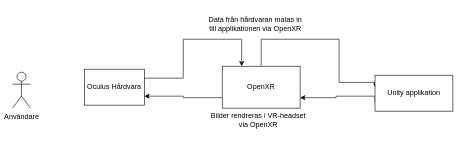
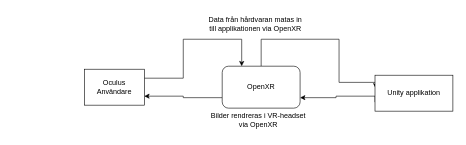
  <mxCell id="0" />
  <mxCell id="1" parent="0" />
  <mxCell id="2" style="edgeStyle=orthogonalEdgeStyle;rounded=0;orthogonalLoop=1;jettySize=auto;html=1;exitX=1;exitY=0.25;exitDx=0;exitDy=0;entryX=0.25;entryY=0;entryDx=0;entryDy=0;" parent="1" source="3" target="6" edge="1"><mxGeometry relative="1" as="geometry"><Array as="points"><mxPoint x="305" y="130" /><mxPoint x="305" y="65" /><mxPoint x="403" y="65" /></Array></mxGeometry></mxCell>
- <mxCell id="3" value="Oculus Hårdvara" style="rounded=0;whiteSpace=wrap;html=1;" parent="1" vertex="1"><mxGeometry x="140" y="115" width="100" height="60" as="geometry" /></mxCell>
+ <mxCell id="3" value="Oculus Användare" style="rounded=0;whiteSpace=wrap;html=1;" parent="1" vertex="1"><mxGeometry x="140" y="115" width="100" height="60" as="geometry" /></mxCell>
  <mxCell id="4" style="edgeStyle=orthogonalEdgeStyle;rounded=0;orthogonalLoop=1;jettySize=auto;html=1;exitX=0;exitY=0.75;exitDx=0;exitDy=0;entryX=1;entryY=0.75;entryDx=0;entryDy=0;" parent="1" source="6" target="3" edge="1"><mxGeometry relative="1" as="geometry" /></mxCell>
  <mxCell id="5" style="edgeStyle=orthogonalEdgeStyle;rounded=0;orthogonalLoop=1;jettySize=auto;html=1;exitX=0.5;exitY=0;exitDx=0;exitDy=0;entryX=0.008;entryY=0.367;entryDx=0;entryDy=0;entryPerimeter=0;" parent="1" source="6" target="8" edge="1"><mxGeometry relative="1" as="geometry"><Array as="points"><mxPoint x="435" y="65" /><mxPoint x="565" y="65" /><mxPoint x="565" y="137" /></Array></mxGeometry></mxCell>
- <mxCell id="6" value="OpenXR" style="rounded=0;whiteSpace=wrap;html=1;" parent="1" vertex="1"><mxGeometry x="370" y="110" width="130" height="70" as="geometry" /></mxCell>
+ <mxCell id="6" value="OpenXR" style="whiteSpace=wrap;html=1;rounded=1;" parent="1" vertex="1"><mxGeometry x="370" y="110" width="130" height="70" as="geometry" /></mxCell>
  <mxCell id="7" style="edgeStyle=orthogonalEdgeStyle;rounded=0;orthogonalLoop=1;jettySize=auto;html=1;exitX=0;exitY=0.75;exitDx=0;exitDy=0;entryX=1;entryY=0.75;entryDx=0;entryDy=0;" parent="1" source="8" target="6" edge="1"><mxGeometry relative="1" as="geometry"><Array as="points"><mxPoint x="560" y="160" /><mxPoint x="560" y="163" /></Array></mxGeometry></mxCell>
  <mxCell id="8" value="Unity applikation" style="rounded=0;whiteSpace=wrap;html=1;" parent="1" vertex="1"><mxGeometry x="625" y="125" width="130" height="60" as="geometry" /></mxCell>
- <mxCell id="9" value="Användare" style="shape=umlActor;verticalLabelPosition=bottom;verticalAlign=top;html=1;outlineConnect=0;" parent="1" vertex="1"><mxGeometry x="20" y="120" width="30" height="60" as="geometry" /></mxCell>
  <mxCell id="10" value="Data från hårdvaran matas in&lt;br&gt;till applikationen via OpenXR" style="text;html=1;align=center;verticalAlign=middle;resizable=0;points=[];autosize=1;strokeColor=none;fillColor=none;" parent="1" vertex="1"><mxGeometry x="335" y="20" width="180" height="40" as="geometry" /></mxCell>
  <mxCell id="11" value="Bilder rendreras i VR-headset&lt;br&gt;via OpenXR" style="text;html=1;align=center;verticalAlign=middle;resizable=0;points=[];autosize=1;strokeColor=none;fillColor=none;" vertex="1" parent="1"><mxGeometry x="340" y="180" width="180" height="40" as="geometry" /></mxCell>
